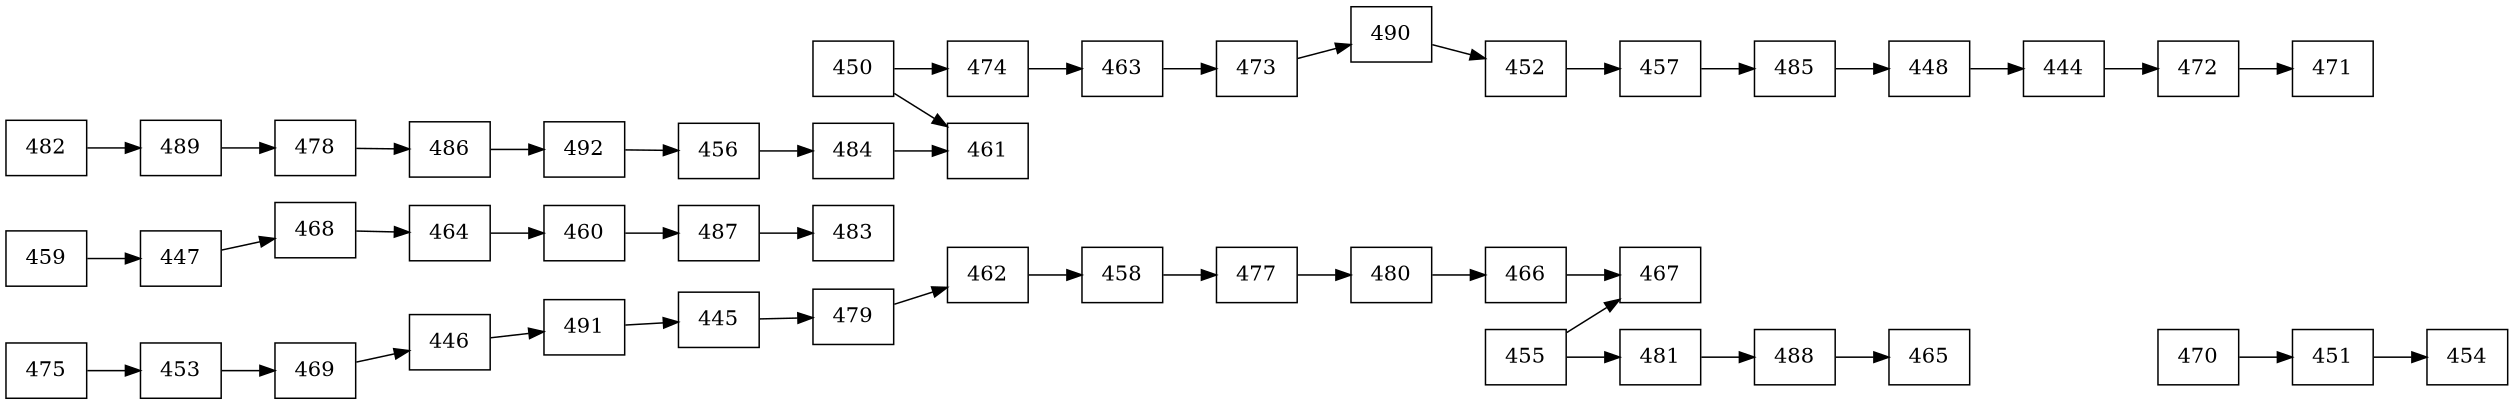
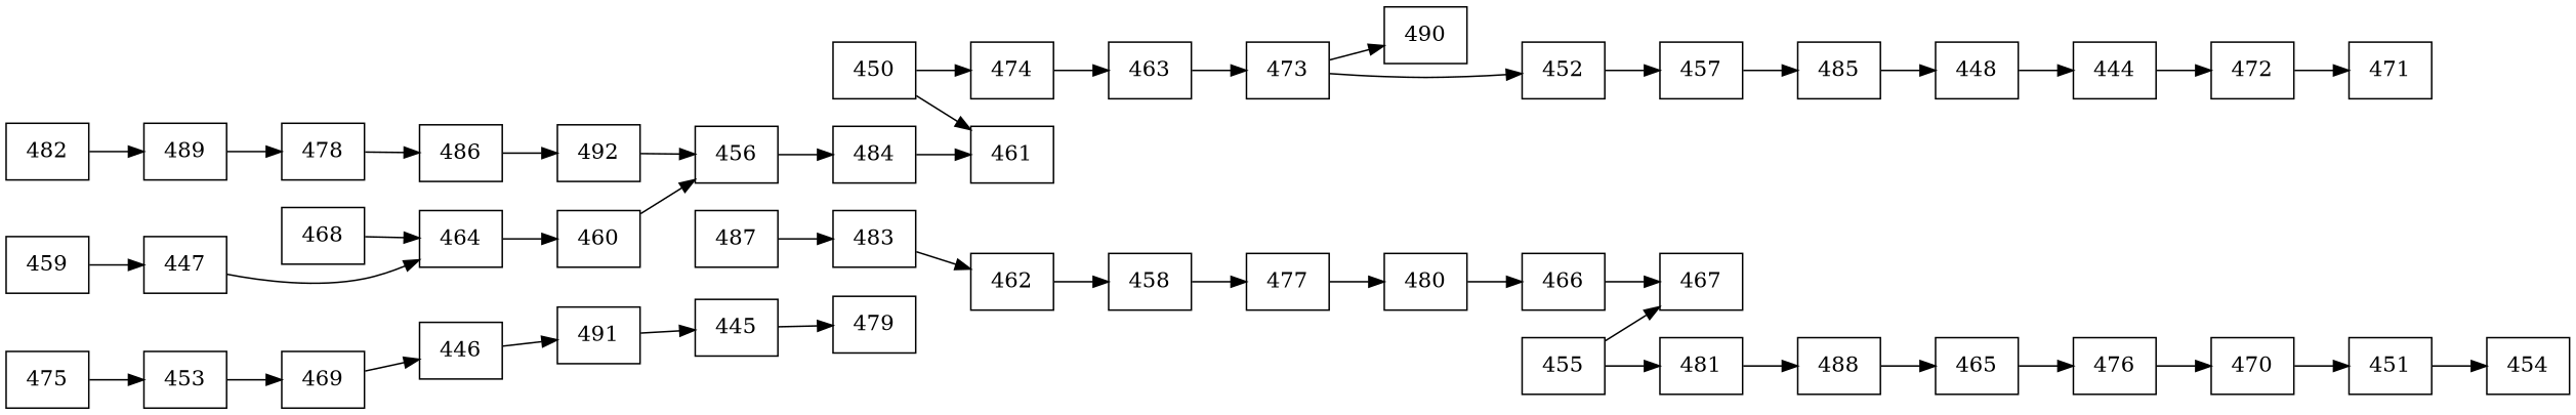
  digraph {
    rankdir=LR
    node [shape=record]
    n1 [label="{482}"]
    n2 [label="{489}"]
    n3 [label="{478}"]
    n4 [label="{486}"]
    n5 [label="{492}"]
    n6 [label="{456}"]
    n7 [label="{484}"]
    n8 [label="{461}"]
    n9 [label="{450}"]
    n10 [label="{474}"]
    n11 [label="{463}"]
    n12 [label="{473}"]
    n13 [label="{490}"]
    n14 [label="{452}"]
    n15 [label="{457}"]
    n16 [label="{485}"]
    n17 [label="{448}"]
    n18 [label="{444}"]
    n19 [label="{472}"]
    n20 [label="{471}"]
    n21 [label="{459}"]
    n22 [label="{447}"]
    n23 [label="{468}"]
    n24 [label="{464}"]
    n25 [label="{460}"]
    n26 [label="{487}"]
    n27 [label="{483}"]
    n28 [label="{462}"]
    n29 [label="{458}"]
    n30 [label="{477}"]
    n31 [label="{480}"]
    n32 [label="{466}"]
    n33 [label="{467}"]
    n34 [label="{455}"]
    n35 [label="{481}"]
    n36 [label="{488}"]
    n37 [label="{465}"]
+   n38 [label="{476}"]
    n39 [label="{470}"]
    n40 [label="{451}"]
    n41 [label="{454}"]
    n42 [label="{475}"]
    n43 [label="{453}"]
    n44 [label="{469}"]
    n45 [label="{446}"]
    n46 [label="{491}"]
    n47 [label="{445}"]
    n48 [label="{479}"]
    n1 -> n2
    n2 -> n3
    n3 -> n4
    n4 -> n5
    n5 -> n6
    n6 -> n7
    n7 -> n8
    n9 -> n8
    n9 -> n10
    n10 -> n11
    n11 -> n12
    n12 -> n13
-   n13 -> n14
+   n12 -> n14
    n14 -> n15
    n15 -> n16
    n16 -> n17
    n17 -> n18
    n18 -> n19
    n19 -> n20
    n21 -> n22
-   n22 -> n23
+   n22 -> n24
    n23 -> n24
    n24 -> n25
-   n25 -> n26
+   n25 -> n6
    n26 -> n27
-   n48 -> n28
+   n27 -> n28
    n28 -> n29
    n29 -> n30
    n30 -> n31
    n31 -> n32
    n32 -> n33
    n34 -> n33
    n34 -> n35
    n35 -> n36
    n36 -> n37
+   n37 -> n38
+   n38 -> n39
    n39 -> n40
    n40 -> n41
    n42 -> n43
    n43 -> n44
    n44 -> n45
    n45 -> n46
    n46 -> n47
    n47 -> n48
  }
